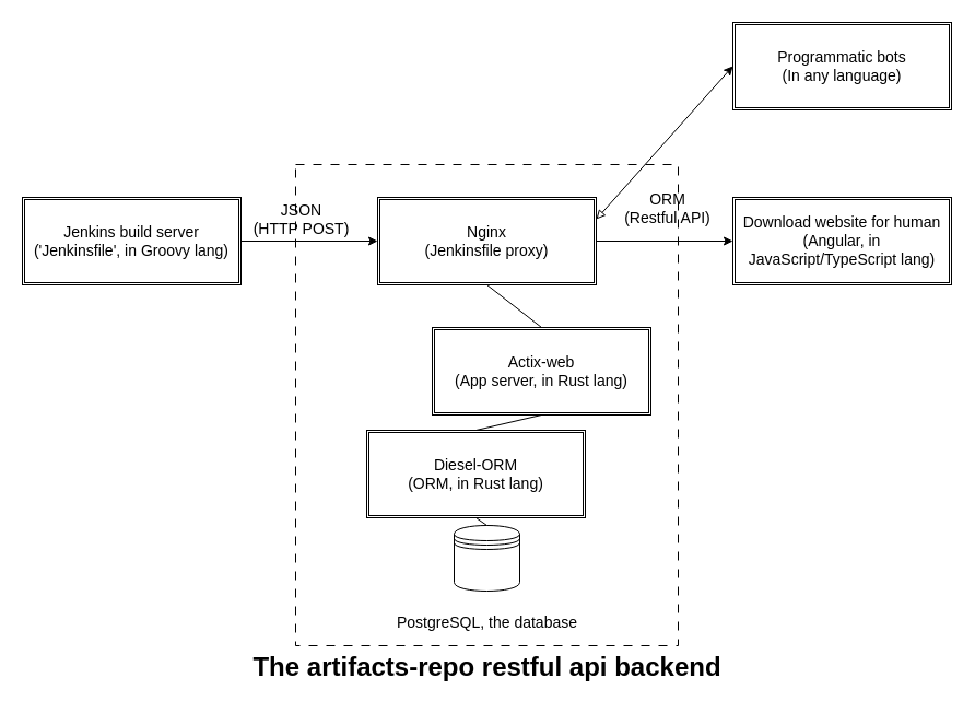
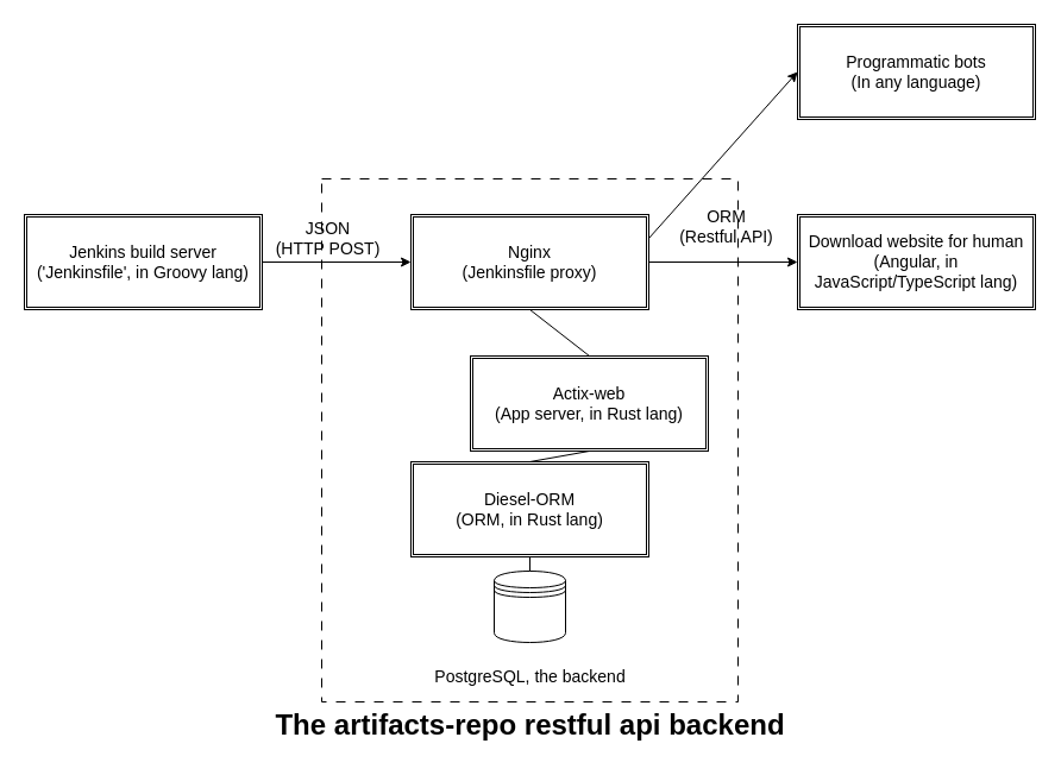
  <mxCell id="0" />
  <mxCell id="1" parent="0" />
  <mxCell id="2" value="" style="shape=ext;double=0;rounded=0;whiteSpace=wrap;html=1;dashed=1;dashPattern=8 8;" parent="1" vertex="1"><mxGeometry x="270" y="150" width="350" height="440" as="geometry" /></mxCell>
  <mxCell id="3" value="&lt;font style=&quot;font-size: 14px;&quot;&gt;Jenkins build server&lt;br&gt;('Jenkinsfile', in Groovy lang)&lt;/font&gt;" style="shape=ext;double=1;rounded=0;whiteSpace=wrap;html=1;" parent="1" vertex="1"><mxGeometry x="20" y="180" width="200" height="80" as="geometry" /></mxCell>
  <mxCell id="4" value="&lt;font style=&quot;font-size: 14px;&quot;&gt;Nginx&lt;br&gt;(Jenkinsfile proxy)&lt;/font&gt;" style="shape=ext;double=1;rounded=0;whiteSpace=wrap;html=1;" parent="1" vertex="1"><mxGeometry x="345" y="180" width="200" height="80" as="geometry" /></mxCell>
  <mxCell id="5" value="&lt;font style=&quot;font-size: 14px;&quot;&gt;Actix-web&lt;br&gt;(App server, in Rust lang)&lt;/font&gt;" style="shape=ext;double=1;rounded=0;whiteSpace=wrap;html=1;" parent="1" vertex="1"><mxGeometry x="395" y="299" width="200" height="80" as="geometry" /></mxCell>
- <mxCell id="6" value="&lt;font style=&quot;font-size: 14px;&quot;&gt;Diesel-ORM&lt;br&gt;(ORM, in Rust lang)&lt;/font&gt;" style="shape=ext;double=1;rounded=0;whiteSpace=wrap;html=1;" parent="1" vertex="1"><mxGeometry x="335" y="393" width="200" height="80" as="geometry" /></mxCell>
+ <mxCell id="6" value="&lt;font style=&quot;font-size: 14px;&quot;&gt;Diesel-ORM&lt;br&gt;(ORM, in Rust lang)&lt;/font&gt;" style="shape=ext;double=1;rounded=0;whiteSpace=wrap;html=1;" parent="1" vertex="1"><mxGeometry x="345" y="388" width="200" height="80" as="geometry" /></mxCell>
  <mxCell id="7" value="" style="group" parent="1" vertex="1" connectable="0"><mxGeometry x="365" y="480" width="175" height="104" as="geometry" /></mxCell>
  <mxCell id="8" value="" style="shape=datastore;whiteSpace=wrap;html=1;" parent="7" vertex="1"><mxGeometry x="50" width="60" height="60" as="geometry" /></mxCell>
- <mxCell id="9" value="&lt;font style=&quot;font-size: 14px;&quot;&gt;PostgreSQL, the database&lt;/font&gt;" style="text;html=1;align=center;verticalAlign=middle;resizable=0;points=[];autosize=1;strokeColor=none;fillColor=none;" parent="7" vertex="1"><mxGeometry x="-15" y="74" width="190" height="30" as="geometry" /></mxCell>
+ <mxCell id="9" value="&lt;font style=&quot;font-size: 14px;&quot;&gt;PostgreSQL, the backend&lt;/font&gt;" style="text;html=1;align=center;verticalAlign=middle;resizable=0;points=[];autosize=1;strokeColor=none;fillColor=none;" parent="7" vertex="1"><mxGeometry x="-15" y="74" width="190" height="30" as="geometry" /></mxCell>
  <mxCell id="10" style="edgeStyle=none;rounded=0;orthogonalLoop=1;jettySize=auto;html=1;exitX=0.5;exitY=0;exitDx=0;exitDy=0;entryX=0.5;entryY=1;entryDx=0;entryDy=0;endArrow=none;endFill=0;" parent="1" source="8" target="6" edge="1"><mxGeometry relative="1" as="geometry" /></mxCell>
  <mxCell id="11" style="edgeStyle=none;rounded=0;orthogonalLoop=1;jettySize=auto;html=1;exitX=0.5;exitY=1;exitDx=0;exitDy=0;entryX=0.5;entryY=0;entryDx=0;entryDy=0;endArrow=none;endFill=0;" parent="1" source="5" target="6" edge="1"><mxGeometry relative="1" as="geometry"><mxPoint x="455" y="726" as="sourcePoint" /><mxPoint x="455" y="640" as="targetPoint" /></mxGeometry></mxCell>
  <mxCell id="12" style="edgeStyle=none;rounded=0;orthogonalLoop=1;jettySize=auto;html=1;exitX=0.5;exitY=1;exitDx=0;exitDy=0;entryX=0.5;entryY=0;entryDx=0;entryDy=0;endArrow=none;endFill=0;" parent="1" source="4" target="5" edge="1"><mxGeometry relative="1" as="geometry"><mxPoint x="465" y="736" as="sourcePoint" /><mxPoint x="465" y="650" as="targetPoint" /></mxGeometry></mxCell>
  <mxCell id="13" style="edgeStyle=none;rounded=0;orthogonalLoop=1;jettySize=auto;html=1;exitX=0;exitY=0.5;exitDx=0;exitDy=0;entryX=1;entryY=0.5;entryDx=0;entryDy=0;endArrow=none;endFill=0;startArrow=classic;startFill=1;" parent="1" source="4" target="3" edge="1"><mxGeometry relative="1" as="geometry"><mxPoint x="475" y="746" as="sourcePoint" /><mxPoint x="475" y="660" as="targetPoint" /></mxGeometry></mxCell>
  <mxCell id="14" value="&lt;font style=&quot;font-size: 14px;&quot;&gt;JSON&lt;br&gt;(HTTP POST)&lt;/font&gt;" style="text;html=1;align=center;verticalAlign=middle;resizable=0;points=[];autosize=1;strokeColor=none;fillColor=none;" parent="1" vertex="1"><mxGeometry x="220" y="175" width="110" height="50" as="geometry" /></mxCell>
  <mxCell id="15" value="&lt;font style=&quot;font-size: 14px;&quot;&gt;Download website for human&lt;br&gt;(Angular, in JavaScript/TypeScript lang)&lt;/font&gt;" style="shape=ext;double=1;rounded=0;whiteSpace=wrap;html=1;" parent="1" vertex="1"><mxGeometry x="670" y="180" width="200" height="80" as="geometry" /></mxCell>
  <mxCell id="16" style="edgeStyle=none;rounded=0;orthogonalLoop=1;jettySize=auto;html=1;exitX=0;exitY=0.5;exitDx=0;exitDy=0;entryX=1;entryY=0.5;entryDx=0;entryDy=0;endArrow=none;endFill=0;startArrow=classic;startFill=1;" parent="1" source="15" target="4" edge="1"><mxGeometry relative="1" as="geometry"><mxPoint x="355" y="230" as="sourcePoint" /><mxPoint x="205" y="230" as="targetPoint" /></mxGeometry></mxCell>
  <mxCell id="17" value="&lt;font style=&quot;font-size: 14px;&quot;&gt;Programmatic bots&lt;br&gt;(In any language)&lt;/font&gt;" style="shape=ext;double=1;rounded=0;whiteSpace=wrap;html=1;" parent="1" vertex="1"><mxGeometry x="670" y="20" width="200" height="80" as="geometry" /></mxCell>
- <mxCell id="18" style="edgeStyle=none;rounded=0;orthogonalLoop=1;jettySize=auto;html=1;exitX=0;exitY=0.5;exitDx=0;exitDy=0;entryX=1;entryY=0.25;entryDx=0;entryDy=0;endArrow=block;endFill=0;startArrow=classic;startFill=1;" parent="1" source="17" target="4" edge="1"><mxGeometry relative="1" as="geometry"><mxPoint x="680" y="230" as="sourcePoint" /><mxPoint x="555" y="230" as="targetPoint" /></mxGeometry></mxCell>
+ <mxCell id="18" style="edgeStyle=none;rounded=0;orthogonalLoop=1;jettySize=auto;html=1;exitX=0;exitY=0.5;exitDx=0;exitDy=0;entryX=1;entryY=0.25;entryDx=0;entryDy=0;endArrow=none;endFill=0;startArrow=classic;startFill=1;" parent="1" source="17" target="4" edge="1"><mxGeometry relative="1" as="geometry"><mxPoint x="680" y="230" as="sourcePoint" /><mxPoint x="555" y="230" as="targetPoint" /></mxGeometry></mxCell>
  <mxCell id="19" value="&lt;font style=&quot;font-size: 14px;&quot;&gt;ORM&lt;br&gt;(Restful API)&lt;/font&gt;" style="text;html=1;align=center;verticalAlign=middle;resizable=0;points=[];autosize=1;strokeColor=none;fillColor=none;" parent="1" vertex="1"><mxGeometry x="560" y="165" width="100" height="50" as="geometry" /></mxCell>
  <mxCell id="20" value="&lt;b&gt;&lt;font style=&quot;font-size: 24px;&quot;&gt;The artifacts-repo restful api backend&lt;/font&gt;&lt;/b&gt;" style="text;html=1;align=center;verticalAlign=middle;resizable=0;points=[];autosize=1;strokeColor=none;fillColor=none;" parent="1" vertex="1"><mxGeometry x="220" y="590" width="450" height="40" as="geometry" /></mxCell>
